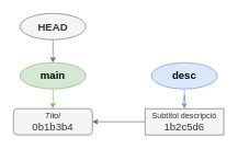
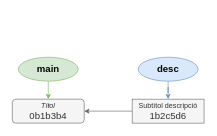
  <mxCell id="0" />
  <mxCell id="1" parent="0" />
  <mxCell id="2" value="&lt;div style=&quot;line-height: 100%;&quot;&gt;&lt;i&gt;&lt;font style=&quot;font-size: 12px;&quot;&gt;Tíŧol&lt;/font&gt;&lt;/i&gt;&lt;/div&gt;0b1b3b4" style="rounded=1;whiteSpace=wrap;html=1;fontSize=16;fillColor=#f5f5f5;strokeColor=#666666;fontColor=#333333;" parent="1" vertex="1"><mxGeometry x="20" y="165" width="120" height="40" as="geometry" /></mxCell>
  <mxCell id="3" style="rounded=0;orthogonalLoop=1;jettySize=auto;html=1;exitX=0.5;exitY=1;exitDx=0;exitDy=0;fillColor=#d5e8d4;strokeColor=#82b366;" parent="1" source="4" target="2" edge="1"><mxGeometry relative="1" as="geometry" /></mxCell>
  <mxCell id="4" value="main" style="ellipse;whiteSpace=wrap;html=1;fillColor=#d5e8d4;strokeColor=#82b366;fontSize=16;fontStyle=1" parent="1" vertex="1"><mxGeometry x="30" y="95" width="100" height="40" as="geometry" /></mxCell>
- <mxCell id="5" style="edgeStyle=orthogonalEdgeStyle;rounded=0;orthogonalLoop=1;jettySize=auto;html=1;exitX=0.5;exitY=1;exitDx=0;exitDy=0;fillColor=#f5f5f5;strokeColor=#666666;entryX=0.5;entryY=0;entryDx=0;entryDy=0;" parent="1" source="6" target="4" edge="1"><mxGeometry relative="1" as="geometry" /></mxCell>
- <mxCell id="6" value="HEAD" style="ellipse;whiteSpace=wrap;html=1;fillColor=#f5f5f5;strokeColor=#666666;fontSize=16;fontStyle=1;fontColor=#333333;" parent="1" vertex="1"><mxGeometry x="30" y="20" width="100" height="40" as="geometry" /></mxCell>
  <mxCell id="7" style="edgeStyle=orthogonalEdgeStyle;rounded=0;orthogonalLoop=1;jettySize=auto;html=1;exitX=0.5;exitY=1;exitDx=0;exitDy=0;fillColor=#dae8fc;strokeColor=#6c8ebf;" parent="1" source="8" target="10" edge="1"><mxGeometry relative="1" as="geometry" /></mxCell>
  <mxCell id="8" value="desc" style="ellipse;whiteSpace=wrap;html=1;fillColor=#dae8fc;strokeColor=#6c8ebf;fontSize=16;fontStyle=1" parent="1" vertex="1"><mxGeometry x="230" y="95" width="100" height="40" as="geometry" /></mxCell>
  <mxCell id="9" style="edgeStyle=orthogonalEdgeStyle;rounded=0;orthogonalLoop=1;jettySize=auto;html=1;exitX=0;exitY=0.5;exitDx=0;exitDy=0;fillColor=#f5f5f5;strokeColor=#666666;" parent="1" source="10" target="2" edge="1"><mxGeometry relative="1" as="geometry" /></mxCell>
  <mxCell id="10" value="&lt;div style=&quot;line-height: 100%;&quot;&gt;&lt;font style=&quot;font-size: 12px;&quot;&gt;Subtítol descripció&lt;/font&gt;&lt;/div&gt;1b2c5d6" style="whiteSpace=wrap;html=1;fontSize=16;fillColor=#f5f5f5;strokeColor=#666666;fontColor=#333333;rounded=0;" parent="1" vertex="1"><mxGeometry x="220" y="165" width="120" height="40" as="geometry" /></mxCell>
